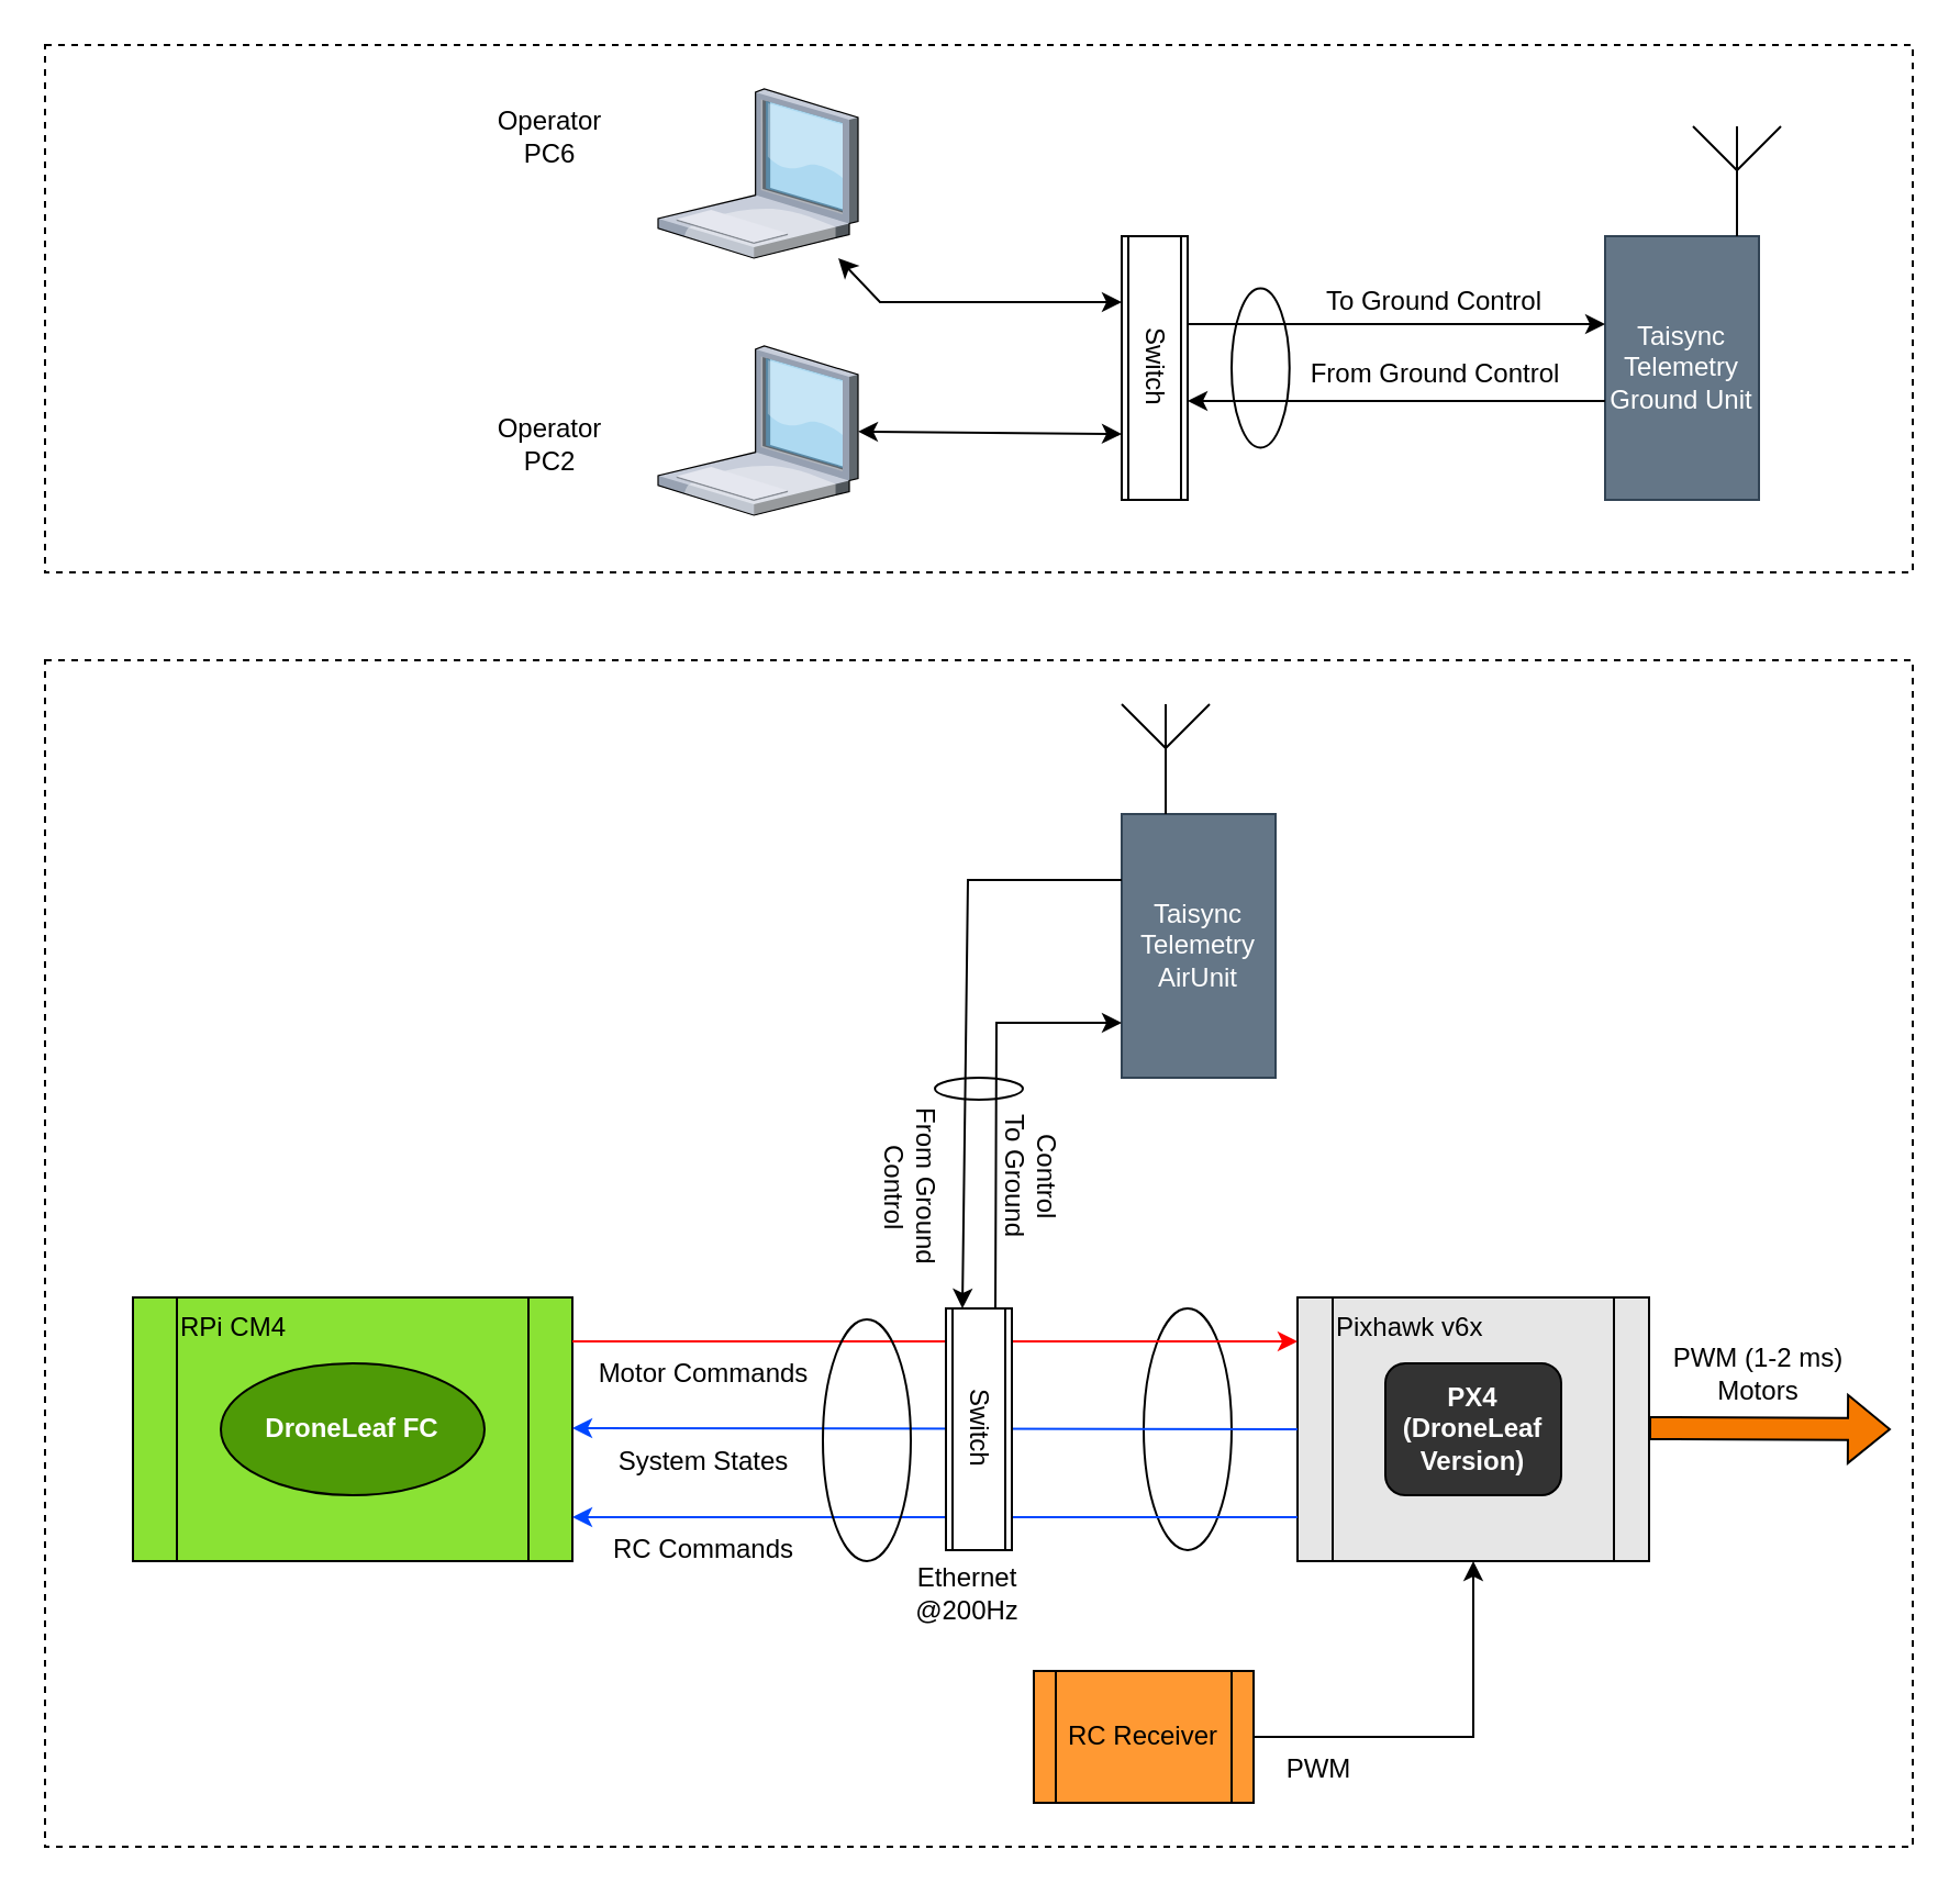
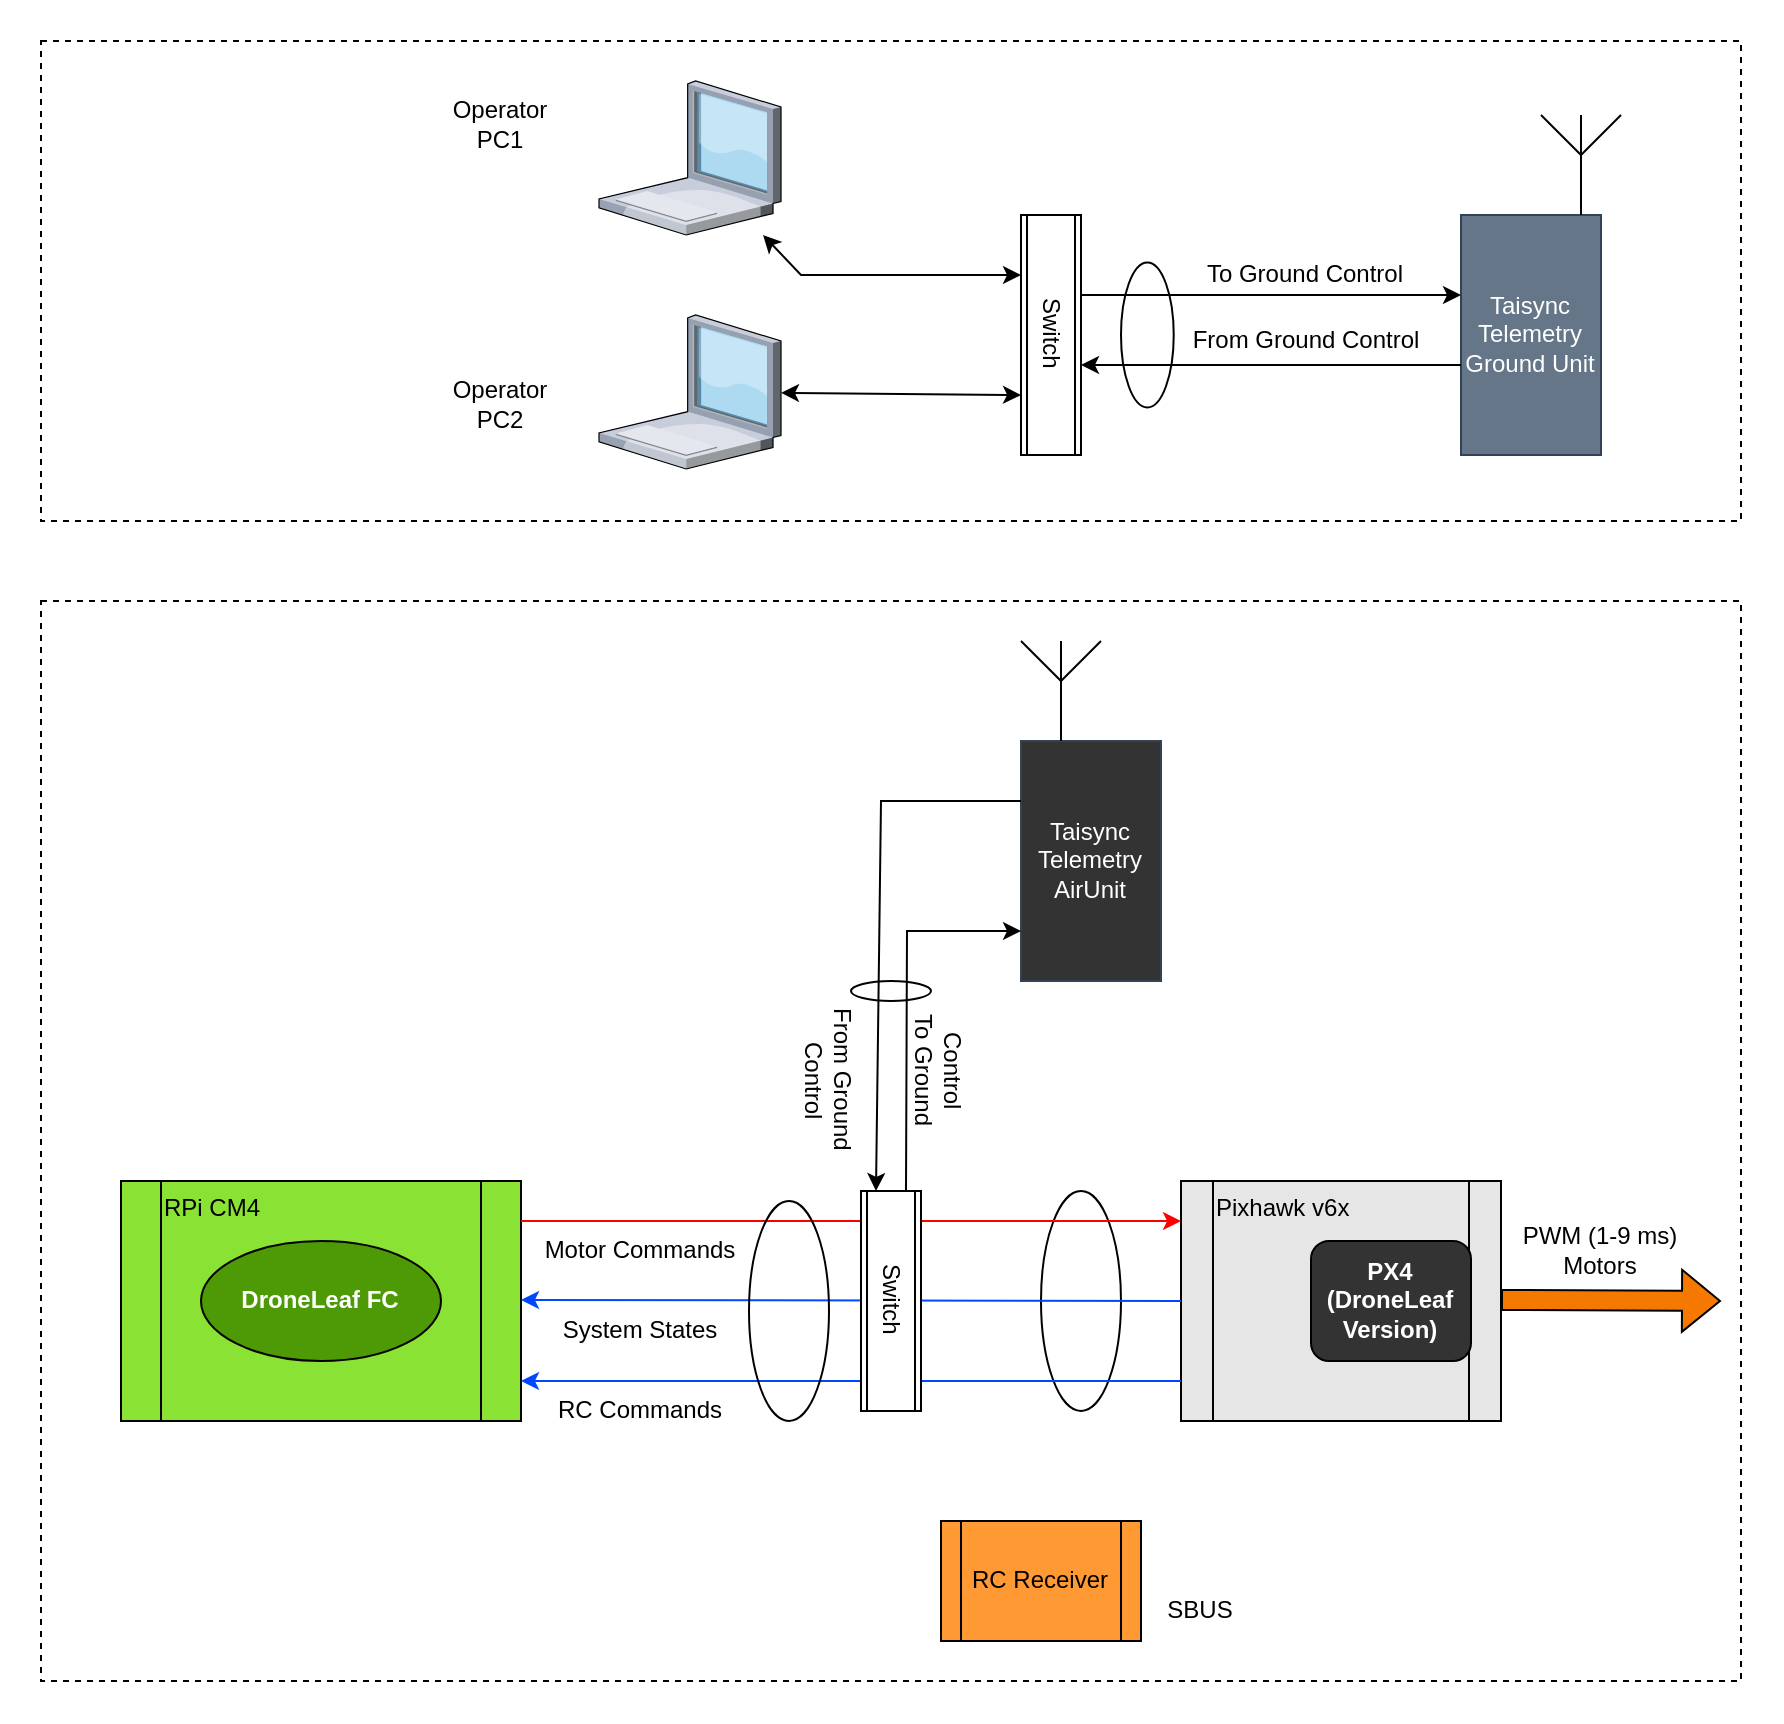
  <mxCell id="0" />
  <mxCell id="1" parent="0" />
  <mxCell id="2" value="" style="rounded=0;whiteSpace=wrap;html=1;dashed=1;fillColor=none;movable=0;resizable=0;rotatable=0;deletable=0;editable=0;locked=1;connectable=0;" vertex="1" parent="1"><mxGeometry y="300" width="850" height="540" as="geometry" x="20" /></mxCell>
- <mxCell id="3" value="Taisync&lt;br&gt;Telemetry&lt;br&gt;AirUnit" style="rounded=0;whiteSpace=wrap;html=1;fillColor=#647687;fontColor=#ffffff;strokeColor=#314354;" vertex="1" parent="1"><mxGeometry x="510" y="370" width="70" height="120" as="geometry" /></mxCell>
+ <mxCell id="3" value="Taisync&lt;br&gt;Telemetry&lt;br&gt;AirUnit" style="rounded=0;whiteSpace=wrap;html=1;fillColor=#333333;fontColor=#ffffff;strokeColor=#314354;" vertex="1" parent="1"><mxGeometry x="510" y="370" width="70" height="120" as="geometry" /></mxCell>
  <mxCell id="4" value="" style="ellipse;whiteSpace=wrap;html=1;labelBackgroundColor=default;labelBorderColor=none;fillColor=none;" parent="1" vertex="1"><mxGeometry x="520" y="595" width="40" height="110" as="geometry" /></mxCell>
  <mxCell id="5" value="RC Receiver" style="shape=process;whiteSpace=wrap;html=1;backgroundOutline=1;fillColor=#FF9933;" parent="1" vertex="1"><mxGeometry x="470" y="760" width="100" height="60" as="geometry" /></mxCell>
  <mxCell id="6" value="Pixhawk v6x" style="shape=process;whiteSpace=wrap;html=1;backgroundOutline=1;align=left;verticalAlign=top;fillColor=#E6E6E6;" parent="1" vertex="1"><mxGeometry x="590" y="590" width="160" height="120" as="geometry" /></mxCell>
- <mxCell id="7" value="" style="endArrow=classic;html=1;rounded=0;exitX=1;exitY=0.5;exitDx=0;exitDy=0;entryX=0.5;entryY=1;entryDx=0;entryDy=0;" parent="1" source="5" target="6" edge="1"><mxGeometry width="50" height="50" relative="1" as="geometry"><mxPoint x="570" y="790" as="sourcePoint" /><mxPoint x="620" y="740" as="targetPoint" /><Array as="points"><mxPoint x="670" y="790" /></Array></mxGeometry></mxCell>
- <mxCell id="8" value="PX4&lt;br&gt;(DroneLeaf Version)" style="rounded=1;whiteSpace=wrap;html=1;fontStyle=1;fontColor=#FFFFFF;fillColor=#333333;" parent="1" vertex="1"><mxGeometry x="630" y="620" width="80" height="60" as="geometry" /></mxCell>
- <mxCell id="9" value="PWM" style="text;html=1;align=center;verticalAlign=middle;whiteSpace=wrap;rounded=0;" parent="1" vertex="1"><mxGeometry x="570" y="790" width="60" height="30" as="geometry" /></mxCell>
+ <mxCell id="8" value="PX4&lt;br&gt;(DroneLeaf Version)" style="rounded=1;whiteSpace=wrap;html=1;fontStyle=1;fontColor=#FFFFFF;fillColor=#333333;" parent="1" vertex="1"><mxGeometry x="655" y="620" width="80" height="60" as="geometry" /></mxCell>
+ <mxCell id="9" value="SBUS" style="text;html=1;align=center;verticalAlign=middle;whiteSpace=wrap;rounded=0;" parent="1" vertex="1"><mxGeometry x="570" y="790" width="60" height="30" as="geometry" /></mxCell>
  <mxCell id="10" value="" style="shape=flexArrow;endArrow=classic;html=1;rounded=0;fillColor=#f57900;" parent="1" edge="1"><mxGeometry width="50" height="50" relative="1" as="geometry"><mxPoint x="750" y="649.5" as="sourcePoint" /><mxPoint x="860" y="650" as="targetPoint" /></mxGeometry></mxCell>
- <mxCell id="11" value="PWM (1-2 ms)&lt;br&gt;Motors" style="text;html=1;align=center;verticalAlign=middle;whiteSpace=wrap;rounded=0;" parent="1" vertex="1"><mxGeometry x="760" y="610" width="80" height="30" as="geometry" /></mxCell>
+ <mxCell id="11" value="PWM (1-9 ms)&lt;br&gt;Motors" style="text;html=1;align=center;verticalAlign=middle;whiteSpace=wrap;rounded=0;" parent="1" vertex="1"><mxGeometry x="760" y="610" width="80" height="30" as="geometry" /></mxCell>
  <mxCell id="12" value="RPi CM4" style="shape=process;whiteSpace=wrap;html=1;backgroundOutline=1;align=left;verticalAlign=top;fillColor=#8AE234;" parent="1" vertex="1"><mxGeometry x="60" y="590" width="200" height="120" as="geometry" /></mxCell>
  <mxCell id="13" value="DroneLeaf FC" style="ellipse;whiteSpace=wrap;html=1;labelBackgroundColor=none;fillColor=#4e9a06;fontStyle=1;fontColor=#ffffff;" parent="1" vertex="1"><mxGeometry x="100" y="620" width="120" height="60" as="geometry" /></mxCell>
  <mxCell id="14" value="" style="endArrow=classic;html=1;rounded=0;entryX=1;entryY=0.75;entryDx=0;entryDy=0;strokeColor=#0047ff;exitX=0;exitY=0.833;exitDx=0;exitDy=0;exitPerimeter=0;" parent="1" edge="1" source="6"><mxGeometry width="50" height="50" relative="1" as="geometry"><mxPoint x="510" y="690" as="sourcePoint" /><mxPoint x="260" y="690" as="targetPoint" /></mxGeometry></mxCell>
  <mxCell id="15" value="RC Commands" style="text;html=1;align=center;verticalAlign=middle;whiteSpace=wrap;rounded=0;" parent="1" vertex="1"><mxGeometry x="260" y="690" width="120" height="30" as="geometry" /></mxCell>
  <mxCell id="16" value="" style="endArrow=classic;html=1;rounded=0;entryX=1;entryY=0.75;entryDx=0;entryDy=0;exitX=0;exitY=0.5;exitDx=0;exitDy=0;strokeColor=#0047ff;" parent="1" source="6" edge="1"><mxGeometry width="50" height="50" relative="1" as="geometry"><mxPoint x="550" y="649.5" as="sourcePoint" /><mxPoint x="260" y="649.5" as="targetPoint" /></mxGeometry></mxCell>
  <mxCell id="17" value="System States" style="text;html=1;align=center;verticalAlign=middle;whiteSpace=wrap;rounded=0;" parent="1" vertex="1"><mxGeometry x="260" y="650" width="120" height="30" as="geometry" /></mxCell>
  <mxCell id="18" value="" style="endArrow=classic;html=1;rounded=0;exitX=1;exitY=0.25;exitDx=0;exitDy=0;strokeColor=#FF0000;entryX=0;entryY=0.167;entryDx=0;entryDy=0;entryPerimeter=0;" parent="1" edge="1" target="6"><mxGeometry width="50" height="50" relative="1" as="geometry"><mxPoint x="260" y="610" as="sourcePoint" /><mxPoint x="510" y="610" as="targetPoint" /></mxGeometry></mxCell>
  <mxCell id="19" value="Motor Commands" style="text;html=1;align=center;verticalAlign=middle;whiteSpace=wrap;rounded=0;" parent="1" vertex="1"><mxGeometry x="260" y="610" width="120" height="30" as="geometry" /></mxCell>
- <mxCell id="20" value="Ethernet @200Hz" style="text;html=1;align=center;verticalAlign=middle;whiteSpace=wrap;rounded=0;fontStyle=0" parent="1" vertex="1"><mxGeometry x="410" y="710" width="60" height="30" as="geometry" /></mxCell>
  <mxCell id="21" value="Switch" style="shape=process;whiteSpace=wrap;html=1;backgroundOutline=1;textDirection=vertical-lr;" vertex="1" parent="1"><mxGeometry x="430" y="595" width="30" height="110" as="geometry" /></mxCell>
  <mxCell id="22" value="" style="verticalLabelPosition=bottom;shadow=0;dashed=0;align=center;html=1;verticalAlign=top;shape=mxgraph.electrical.radio.aerial_-_antenna_1;" vertex="1" parent="1"><mxGeometry x="510" y="320" width="40" height="50" as="geometry" /></mxCell>
  <mxCell id="23" value="" style="endArrow=classic;html=1;rounded=0;exitX=0.75;exitY=0;exitDx=0;exitDy=0;" edge="1" parent="1" source="21"><mxGeometry width="50" height="50" relative="1" as="geometry"><mxPoint x="460" y="590" as="sourcePoint" /><mxPoint x="510" y="465" as="targetPoint" /><Array as="points"><mxPoint x="453" y="465" /></Array></mxGeometry></mxCell>
  <mxCell id="24" value="" style="endArrow=classic;html=1;rounded=0;exitX=0;exitY=0.25;exitDx=0;exitDy=0;entryX=0.25;entryY=0;entryDx=0;entryDy=0;" edge="1" parent="1" source="3" target="21"><mxGeometry width="50" height="50" relative="1" as="geometry"><mxPoint x="423" y="605" as="sourcePoint" /><mxPoint x="482" y="475" as="targetPoint" /><Array as="points"><mxPoint x="440" y="400" /></Array></mxGeometry></mxCell>
  <mxCell id="25" value="&lt;div&gt;To Ground&lt;/div&gt;&lt;div&gt;Control&lt;br&gt;&lt;/div&gt;" style="text;html=1;align=center;verticalAlign=middle;whiteSpace=wrap;rounded=0;textDirection=vertical-lr;" vertex="1" parent="1"><mxGeometry x="450" y="500" width="35" height="70" as="geometry" /></mxCell>
  <mxCell id="26" value="From Ground Control" style="text;html=1;align=center;verticalAlign=middle;whiteSpace=wrap;rounded=0;textDirection=vertical-rl;" vertex="1" parent="1"><mxGeometry x="395" y="500" width="35" height="80" as="geometry" /></mxCell>
  <mxCell id="27" value="" style="rounded=0;whiteSpace=wrap;html=1;dashed=1;fillColor=none;movable=0;resizable=0;rotatable=0;deletable=0;editable=0;locked=1;connectable=0;" vertex="1" parent="1"><mxGeometry y="20" width="850" height="240" as="geometry" x="20" /></mxCell>
  <mxCell id="28" value="Taisync&lt;br&gt;Telemetry&lt;br&gt;Ground Unit" style="rounded=0;whiteSpace=wrap;html=1;fillColor=#647687;fontColor=#ffffff;strokeColor=#314354;" vertex="1" parent="1"><mxGeometry x="730" y="107" width="70" height="120" as="geometry" /></mxCell>
  <mxCell id="29" value="" style="verticalLabelPosition=bottom;shadow=0;dashed=0;align=center;html=1;verticalAlign=top;shape=mxgraph.electrical.radio.aerial_-_antenna_1;" vertex="1" parent="1"><mxGeometry x="770" y="57" width="40" height="50" as="geometry" /></mxCell>
  <mxCell id="30" value="Switch" style="shape=process;whiteSpace=wrap;html=1;backgroundOutline=1;textDirection=vertical-lr;" vertex="1" parent="1"><mxGeometry x="510" y="107" width="30" height="120" as="geometry" /></mxCell>
  <mxCell id="31" value="&lt;div&gt;To Ground Control&lt;br&gt;&lt;/div&gt;" style="text;html=1;align=center;verticalAlign=middle;whiteSpace=wrap;rounded=0;" vertex="1" parent="1"><mxGeometry x="600" y="127" width="105" height="20" as="geometry" /></mxCell>
  <mxCell id="32" value="From Ground Control" style="text;html=1;align=center;verticalAlign=middle;whiteSpace=wrap;rounded=0;" vertex="1" parent="1"><mxGeometry x="590.75" y="157" width="123.5" height="25" as="geometry" /></mxCell>
  <mxCell id="33" value="" style="endArrow=classic;html=1;rounded=0;entryX=1;entryY=0.75;entryDx=0;entryDy=0;exitX=0;exitY=0.75;exitDx=0;exitDy=0;" edge="1" parent="1"><mxGeometry width="50" height="50" relative="1" as="geometry"><mxPoint x="730" y="182" as="sourcePoint" /><mxPoint x="540" y="182" as="targetPoint" /></mxGeometry></mxCell>
  <mxCell id="34" value="" style="endArrow=classic;html=1;rounded=0;entryX=0;entryY=0.25;entryDx=0;entryDy=0;exitX=1;exitY=0.25;exitDx=0;exitDy=0;" edge="1" parent="1"><mxGeometry width="50" height="50" relative="1" as="geometry"><mxPoint x="540" y="147" as="sourcePoint" /><mxPoint x="730" y="147" as="targetPoint" /></mxGeometry></mxCell>
  <mxCell id="35" value="" style="verticalLabelPosition=bottom;sketch=0;aspect=fixed;html=1;verticalAlign=top;strokeColor=none;align=center;outlineConnect=0;shape=mxgraph.citrix.laptop_1;" vertex="1" parent="1"><mxGeometry x="299" y="157" width="91" height="77" as="geometry" /></mxCell>
  <mxCell id="36" value="" style="endArrow=classic;startArrow=classic;html=1;rounded=0;entryX=0;entryY=0.75;entryDx=0;entryDy=0;" edge="1" parent="1" source="35" target="30"><mxGeometry width="50" height="50" relative="1" as="geometry"><mxPoint x="310" y="157" as="sourcePoint" /><mxPoint x="360" y="107" as="targetPoint" /></mxGeometry></mxCell>
  <mxCell id="37" value="" style="verticalLabelPosition=bottom;sketch=0;aspect=fixed;html=1;verticalAlign=top;strokeColor=none;align=center;outlineConnect=0;shape=mxgraph.citrix.laptop_1;" vertex="1" parent="1"><mxGeometry x="299" y="40" width="91" height="77" as="geometry" /></mxCell>
  <mxCell id="38" value="" style="endArrow=classic;startArrow=classic;html=1;rounded=0;entryX=0;entryY=0.25;entryDx=0;entryDy=0;" edge="1" parent="1" source="37" target="30"><mxGeometry width="50" height="50" relative="1" as="geometry"><mxPoint x="400" y="206" as="sourcePoint" /><mxPoint x="560" y="207" as="targetPoint" /><Array as="points"><mxPoint x="400" y="137" /></Array></mxGeometry></mxCell>
- <mxCell id="39" value="Operator PC6" style="text;html=1;align=center;verticalAlign=middle;whiteSpace=wrap;rounded=0;" vertex="1" parent="1"><mxGeometry x="220" y="47" width="60" height="30" as="geometry" /></mxCell>
+ <mxCell id="39" value="Operator PC1" style="text;html=1;align=center;verticalAlign=middle;whiteSpace=wrap;rounded=0;" vertex="1" parent="1"><mxGeometry x="220" y="47" width="60" height="30" as="geometry" /></mxCell>
  <mxCell id="40" value="Operator PC2" style="text;html=1;align=center;verticalAlign=middle;whiteSpace=wrap;rounded=0;" vertex="1" parent="1"><mxGeometry x="220" y="187" width="60" height="30" as="geometry" /></mxCell>
  <mxCell id="41" value="" style="ellipse;whiteSpace=wrap;html=1;labelBackgroundColor=default;labelBorderColor=none;fillColor=none;" vertex="1" parent="1"><mxGeometry x="374" y="600" width="40" height="110" as="geometry" /></mxCell>
  <mxCell id="42" value="" style="ellipse;whiteSpace=wrap;html=1;labelBackgroundColor=default;labelBorderColor=none;fillColor=none;" vertex="1" parent="1"><mxGeometry x="425" y="490" width="40" height="10" as="geometry" /></mxCell>
  <mxCell id="43" value="" style="ellipse;whiteSpace=wrap;html=1;labelBackgroundColor=default;labelBorderColor=none;fillColor=none;" vertex="1" parent="1"><mxGeometry x="560" y="130.75" width="26.36" height="72.5" as="geometry" /></mxCell>
